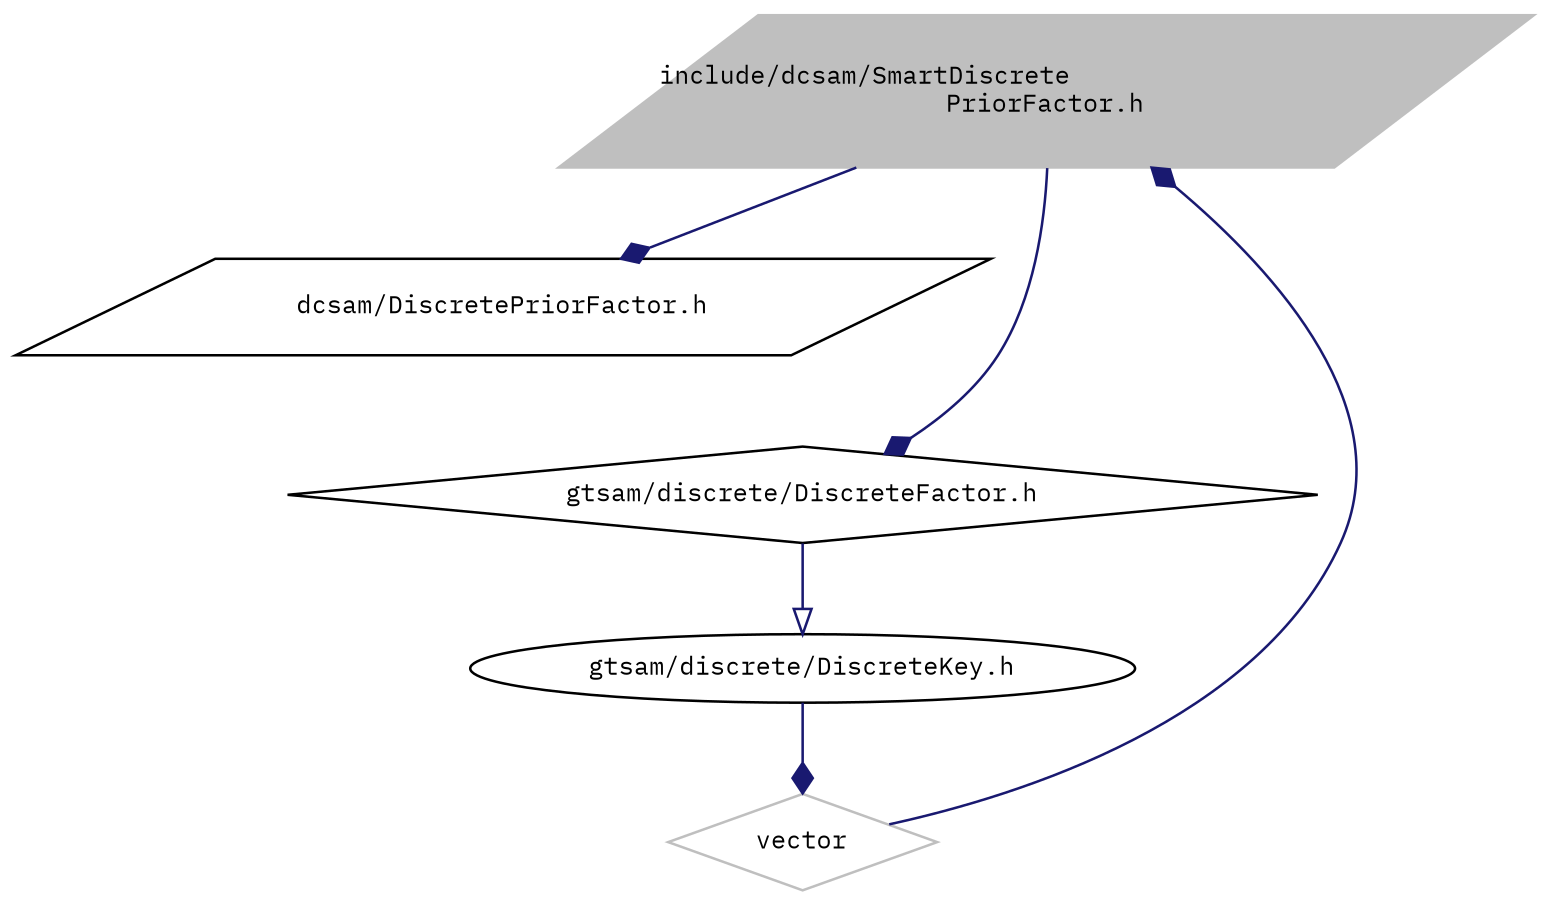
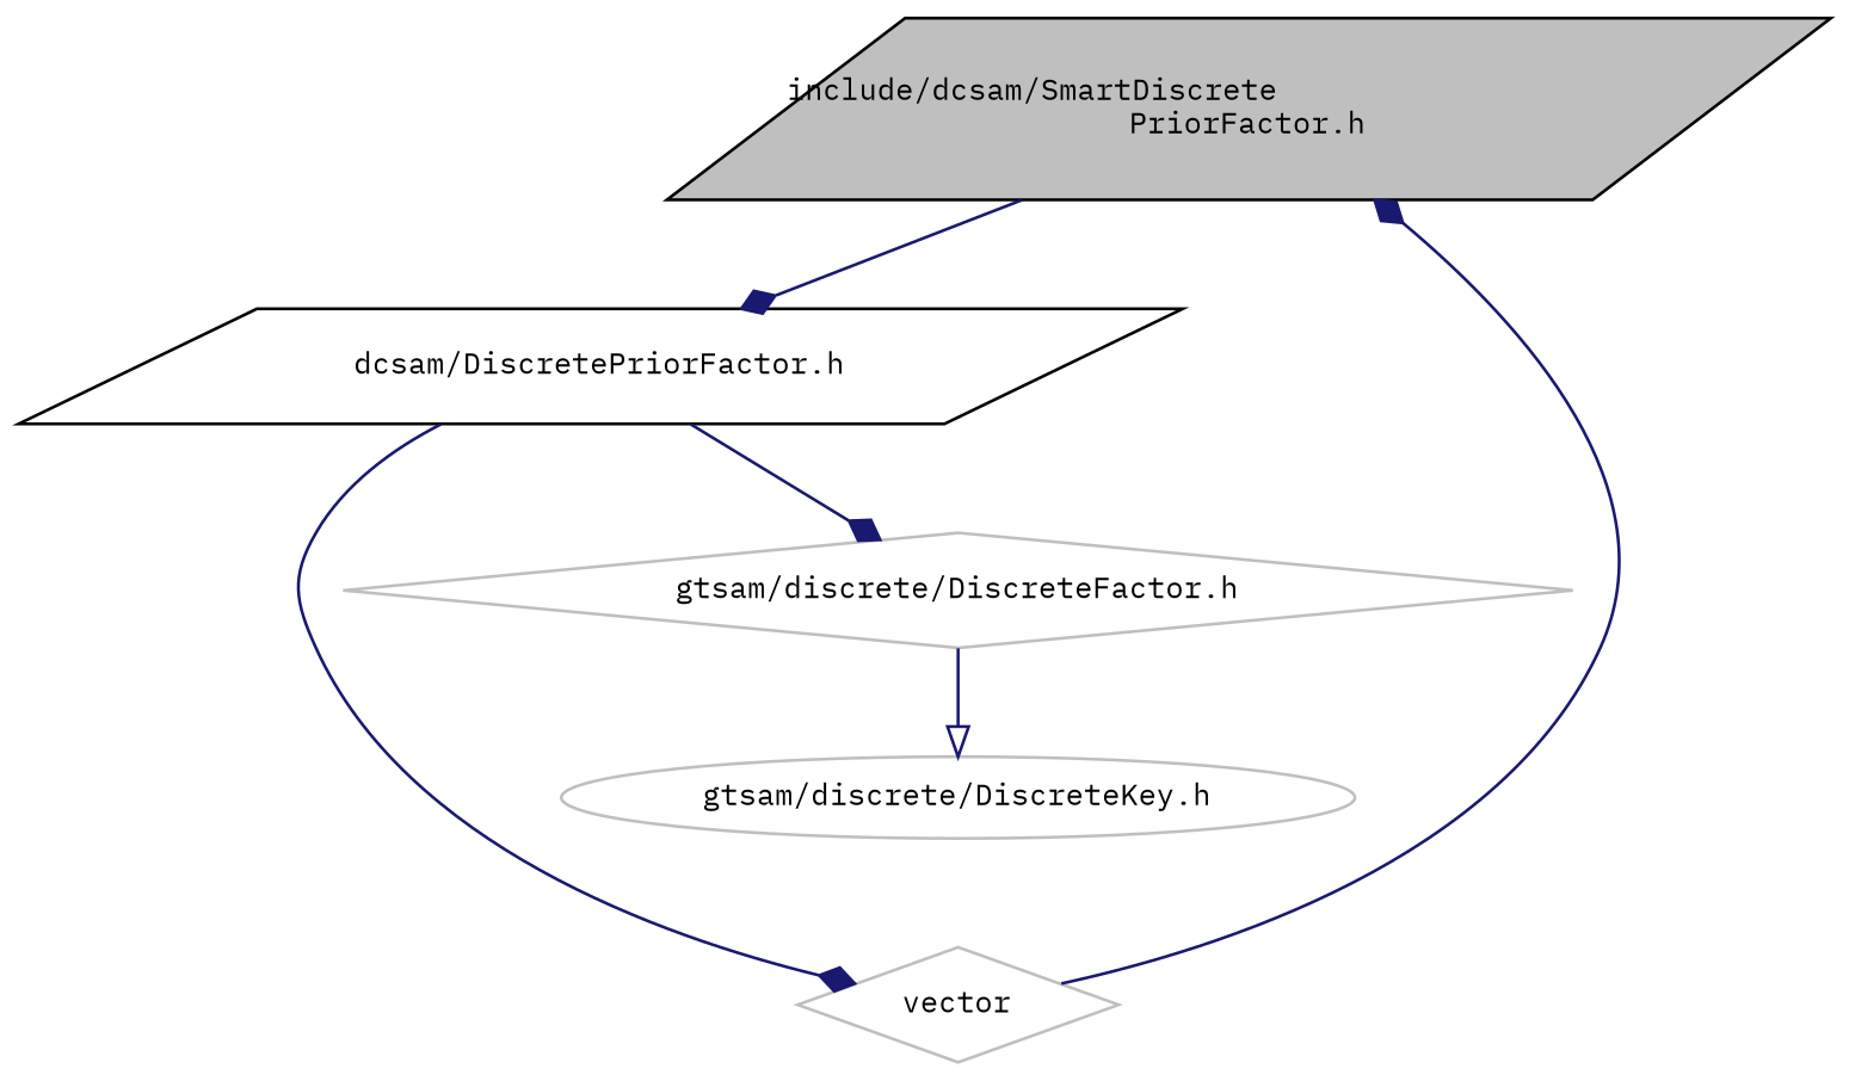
  digraph {
    fontname="IBM Plex Mono"
    node [color=grey75 fillcolor=white fontname="IBM Plex Mono" fontsize=10 shape=parallelogram style=filled]
    edge [arrowhead=diamond color=midnightblue fontname="IBM Plex Mono" fontsize=10 labelfontname=Helvetica labelfontsize=10 style=solid]
-   n1 [fillcolor=grey75 fontcolor=black height=0.2 label="include/dcsam/SmartDiscrete\lPriorFactor.h" width=0.4]
+   n1 [color=black fillcolor=grey75 fontcolor=black height=0.2 label="include/dcsam/SmartDiscrete\lPriorFactor.h" width=0.4]
    n2 [color=black height=0.2 label="dcsam/DiscretePriorFactor.h" width=0.4]
    n3 [height=0.2 label=vector shape=diamond width=0.4]
-   n4 [color=black height=0.2 label="gtsam/discrete/DiscreteFactor.h" shape=diamond width=0.4]
-   n5 [color=black height=0.2 label="gtsam/discrete/DiscreteKey.h" shape=ellipse width=0.4]
+   n4 [height=0.2 label="gtsam/discrete/DiscreteFactor.h" shape=diamond width=0.4]
+   n5 [height=0.2 label="gtsam/discrete/DiscreteKey.h" shape=ellipse width=0.4]
    n1 -> n2
-   n5 -> n3
-   n1 -> n4
+   n2 -> n3
+   n2 -> n4
    n3 -> n1
    n4 -> n5 [arrowhead=onormal]
  }
